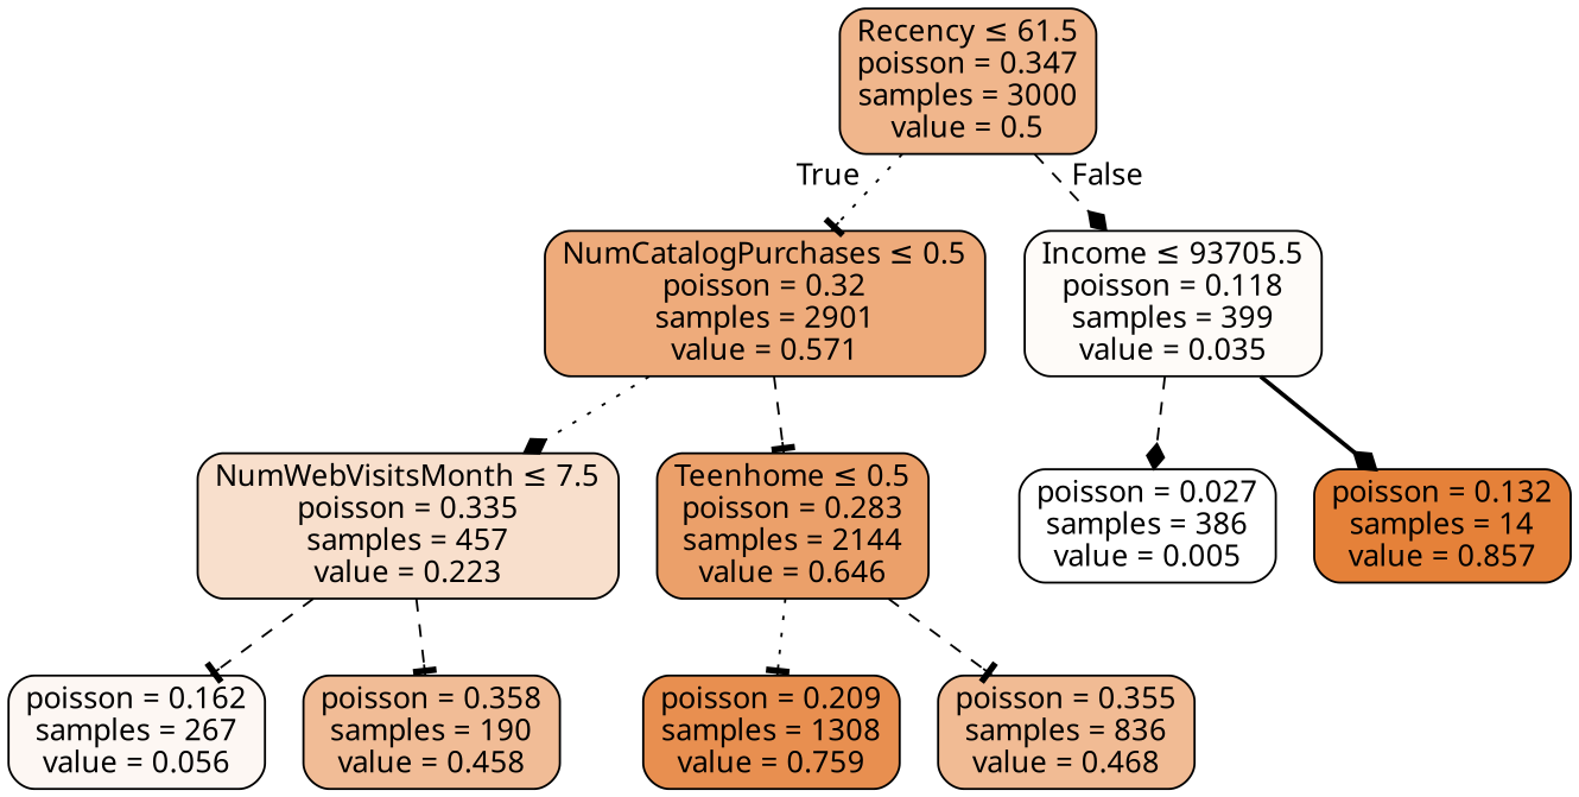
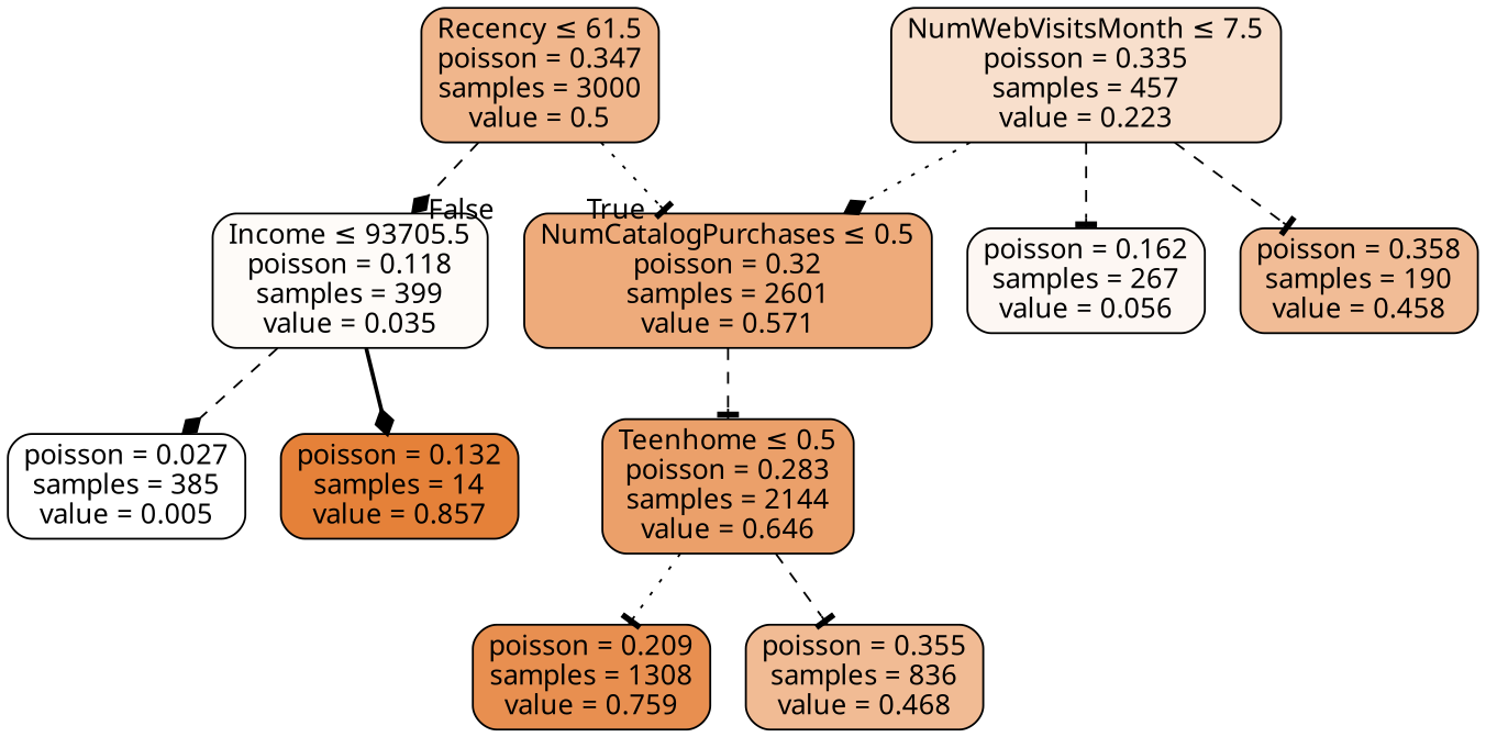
  digraph {
    fontname="Noto Sans"
    node [color=black fontname="Noto Sans" shape=box style="filled, rounded"]
    edge [arrowhead=tee fontname="Noto Sans" style=dashed]
    n1 [fillcolor="#f0b68c" label=<Recency &le; 61.5<br/>poisson = 0.347<br/>samples = 3000<br/>value = 0.5>]
-   n2 [fillcolor="#eeab7b" label=<NumCatalogPurchases &le; 0.5<br/>poisson = 0.32<br/>samples = 2901<br/>value = 0.571>]
+   n2 [fillcolor="#eeab7b" label=<NumCatalogPurchases &le; 0.5<br/>poisson = 0.32<br/>samples = 2601<br/>value = 0.571>]
    n3 [fillcolor="#fefbf8" label=<Income &le; 93705.5<br/>poisson = 0.118<br/>samples = 399<br/>value = 0.035>]
    n4 [fillcolor="#f8dfcc" label=<NumWebVisitsMonth &le; 7.5<br/>poisson = 0.335<br/>samples = 457<br/>value = 0.223>]
    n5 [fillcolor="#eba06a" label=<Teenhome &le; 0.5<br/>poisson = 0.283<br/>samples = 2144<br/>value = 0.646>]
-   n6 [fillcolor="#ffffff" label=<poisson = 0.027<br/>samples = 386<br/>value = 0.005>]
+   n6 [fillcolor="#ffffff" label=<poisson = 0.027<br/>samples = 385<br/>value = 0.005>]
    n7 [fillcolor="#e58139" label=<poisson = 0.132<br/>samples = 14<br/>value = 0.857>]
    n8 [fillcolor="#fdf7f3" label=<poisson = 0.162<br/>samples = 267<br/>value = 0.056>]
    n9 [fillcolor="#f1bc96" label=<poisson = 0.358<br/>samples = 190<br/>value = 0.458>]
    n10 [fillcolor="#e88f50" label=<poisson = 0.209<br/>samples = 1308<br/>value = 0.759>]
    n11 [fillcolor="#f1bb94" label=<poisson = 0.355<br/>samples = 836<br/>value = 0.468>]
    n1 -> n2 [headlabel=True labelangle=45 labeldistance=2.5 style=dotted]
    n1 -> n3 [arrowhead=diamond headlabel=False labelangle=-45 labeldistance=2.5]
-   n2 -> n4 [arrowhead=diamond style=dotted]
+   n4 -> n2 [arrowhead=diamond style=dotted]
    n2 -> n5
    n3 -> n6 [arrowhead=diamond]
    n3 -> n7 [arrowhead=diamond style=bold]
    n4 -> n8
    n4 -> n9
    n5 -> n10 [style=dotted]
    n5 -> n11
  }
